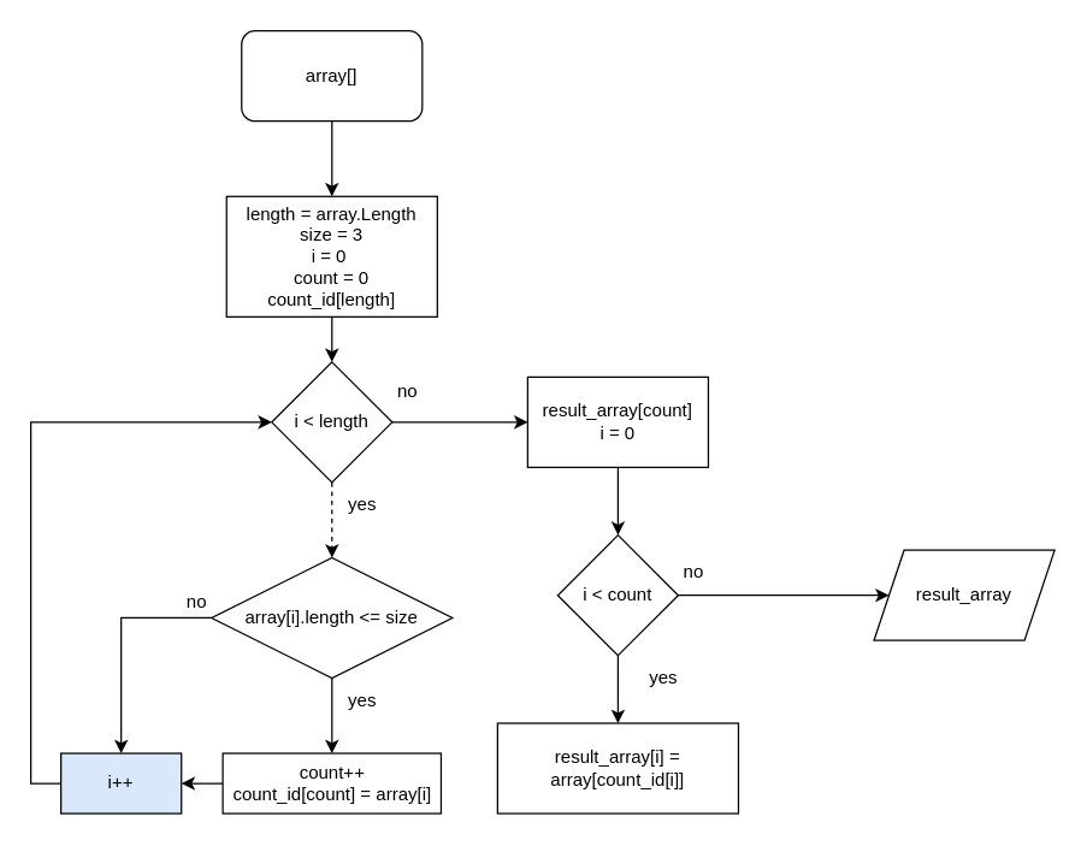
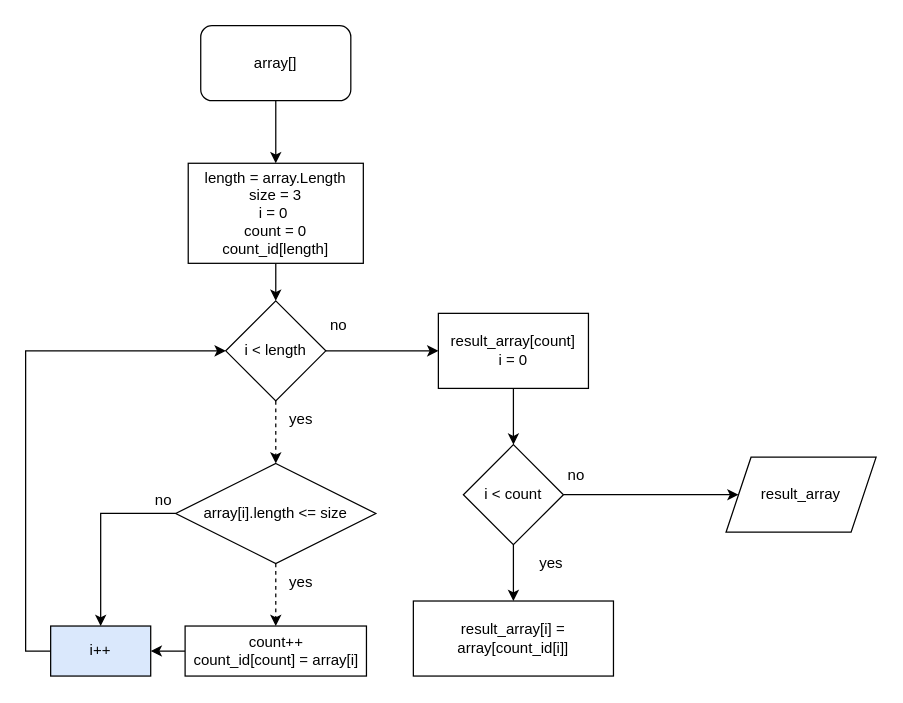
  <mxCell id="0" />
  <mxCell id="1" parent="0" />
  <mxCell id="2" style="edgeStyle=orthogonalEdgeStyle;rounded=0;orthogonalLoop=1;jettySize=auto;html=1;entryX=0.5;entryY=0;entryDx=0;entryDy=0;" edge="1" parent="1" source="3" target="5"><mxGeometry relative="1" as="geometry" /></mxCell>
  <mxCell id="3" value="array[]" style="rounded=1;whiteSpace=wrap;html=1;" vertex="1" parent="1"><mxGeometry x="160" y="20" width="120" height="60" as="geometry" /></mxCell>
  <mxCell id="4" style="edgeStyle=orthogonalEdgeStyle;rounded=0;orthogonalLoop=1;jettySize=auto;html=1;entryX=0.5;entryY=0;entryDx=0;entryDy=0;" edge="1" parent="1" source="5" target="8"><mxGeometry relative="1" as="geometry" /></mxCell>
  <mxCell id="5" value="length = array.Length&lt;br&gt;size = 3&lt;br&gt;i = 0&amp;nbsp;&lt;br&gt;count = 0&lt;br&gt;count_id[length]" style="rounded=0;whiteSpace=wrap;html=1;" vertex="1" parent="1"><mxGeometry x="150" y="130" width="140" height="80" as="geometry" /></mxCell>
  <mxCell id="6" style="edgeStyle=orthogonalEdgeStyle;rounded=0;orthogonalLoop=1;jettySize=auto;html=1;dashed=1;" edge="1" parent="1" source="8" target="11"><mxGeometry relative="1" as="geometry" /></mxCell>
  <mxCell id="7" style="edgeStyle=orthogonalEdgeStyle;rounded=0;orthogonalLoop=1;jettySize=auto;html=1;" edge="1" parent="1" source="8" target="20"><mxGeometry relative="1" as="geometry" /></mxCell>
  <mxCell id="8" value="i &amp;lt; length" style="rhombus;whiteSpace=wrap;html=1;" vertex="1" parent="1"><mxGeometry x="180" y="240" width="80" height="80" as="geometry" /></mxCell>
- <mxCell id="9" style="edgeStyle=orthogonalEdgeStyle;rounded=0;orthogonalLoop=1;jettySize=auto;html=1;entryX=0.5;entryY=0;entryDx=0;entryDy=0;" edge="1" parent="1" source="11" target="14"><mxGeometry relative="1" as="geometry" /></mxCell>
+ <mxCell id="9" style="edgeStyle=orthogonalEdgeStyle;rounded=0;orthogonalLoop=1;jettySize=auto;html=1;entryX=0.5;entryY=0;entryDx=0;entryDy=0;dashed=1;" edge="1" parent="1" source="11" target="14"><mxGeometry relative="1" as="geometry" /></mxCell>
  <mxCell id="10" style="edgeStyle=orthogonalEdgeStyle;rounded=0;orthogonalLoop=1;jettySize=auto;html=1;" edge="1" parent="1" source="11" target="17"><mxGeometry relative="1" as="geometry" /></mxCell>
  <mxCell id="11" value="array[i].length &amp;lt;= size" style="rhombus;whiteSpace=wrap;html=1;" vertex="1" parent="1"><mxGeometry x="140" y="370" width="160" height="80" as="geometry" /></mxCell>
  <mxCell id="12" value="yes&lt;br&gt;" style="text;html=1;align=center;verticalAlign=middle;resizable=0;points=[];autosize=1;strokeColor=none;fillColor=none;" vertex="1" parent="1"><mxGeometry x="220" y="320" width="40" height="30" as="geometry" /></mxCell>
  <mxCell id="13" style="edgeStyle=orthogonalEdgeStyle;rounded=0;orthogonalLoop=1;jettySize=auto;html=1;entryX=1;entryY=0.5;entryDx=0;entryDy=0;" edge="1" parent="1" source="14" target="17"><mxGeometry relative="1" as="geometry" /></mxCell>
  <mxCell id="14" value="count++&lt;br&gt;count_id[count] = array[i]" style="rounded=0;whiteSpace=wrap;html=1;" vertex="1" parent="1"><mxGeometry x="147.5" y="500" width="145" height="40" as="geometry" /></mxCell>
  <mxCell id="15" value="yes" style="text;html=1;align=center;verticalAlign=middle;resizable=0;points=[];autosize=1;strokeColor=none;fillColor=none;" vertex="1" parent="1"><mxGeometry x="220" y="450" width="40" height="30" as="geometry" /></mxCell>
  <mxCell id="16" style="edgeStyle=orthogonalEdgeStyle;rounded=0;orthogonalLoop=1;jettySize=auto;html=1;entryX=0;entryY=0.5;entryDx=0;entryDy=0;" edge="1" parent="1" source="17" target="8"><mxGeometry relative="1" as="geometry"><Array as="points"><mxPoint x="20" y="520" /><mxPoint x="20" y="280" /></Array></mxGeometry></mxCell>
  <mxCell id="17" value="i++" style="rounded=0;whiteSpace=wrap;html=1;fillColor=#dae8fc;" vertex="1" parent="1"><mxGeometry x="40" y="500" width="80" height="40" as="geometry" /></mxCell>
  <mxCell id="18" value="no" style="text;html=1;align=center;verticalAlign=middle;resizable=0;points=[];autosize=1;strokeColor=none;fillColor=none;" vertex="1" parent="1"><mxGeometry x="110" y="385" width="40" height="30" as="geometry" /></mxCell>
  <mxCell id="19" style="edgeStyle=orthogonalEdgeStyle;rounded=0;orthogonalLoop=1;jettySize=auto;html=1;entryX=0.5;entryY=0;entryDx=0;entryDy=0;" edge="1" parent="1" source="20" target="24"><mxGeometry relative="1" as="geometry" /></mxCell>
  <mxCell id="20" value="result_array[count]&lt;br&gt;i = 0" style="rounded=0;whiteSpace=wrap;html=1;" vertex="1" parent="1"><mxGeometry x="350" y="250" width="120" height="60" as="geometry" /></mxCell>
  <mxCell id="21" value="no" style="text;html=1;align=center;verticalAlign=middle;resizable=0;points=[];autosize=1;strokeColor=none;fillColor=none;" vertex="1" parent="1"><mxGeometry x="250" y="245" width="40" height="30" as="geometry" /></mxCell>
  <mxCell id="22" style="edgeStyle=orthogonalEdgeStyle;rounded=0;orthogonalLoop=1;jettySize=auto;html=1;entryX=0.5;entryY=0;entryDx=0;entryDy=0;" edge="1" parent="1" source="24" target="25"><mxGeometry relative="1" as="geometry" /></mxCell>
  <mxCell id="23" style="edgeStyle=orthogonalEdgeStyle;rounded=0;orthogonalLoop=1;jettySize=auto;html=1;" edge="1" parent="1" source="24" target="27"><mxGeometry relative="1" as="geometry" /></mxCell>
  <mxCell id="24" value="i &amp;lt; count" style="rhombus;whiteSpace=wrap;html=1;" vertex="1" parent="1"><mxGeometry x="370" y="355" width="80" height="80" as="geometry" /></mxCell>
  <mxCell id="25" value="result_array[i] = array[count_id[i]]" style="rounded=0;whiteSpace=wrap;html=1;" vertex="1" parent="1"><mxGeometry x="330" y="480" width="160" height="60" as="geometry" /></mxCell>
  <mxCell id="26" value="yes" style="text;html=1;align=center;verticalAlign=middle;resizable=0;points=[];autosize=1;strokeColor=none;fillColor=none;" vertex="1" parent="1"><mxGeometry x="420" y="435" width="40" height="30" as="geometry" /></mxCell>
  <mxCell id="27" value="result_array" style="shape=parallelogram;perimeter=parallelogramPerimeter;whiteSpace=wrap;html=1;fixedSize=1;" vertex="1" parent="1"><mxGeometry x="580" y="365" width="120" height="60" as="geometry" /></mxCell>
  <mxCell id="28" value="no" style="text;html=1;align=center;verticalAlign=middle;resizable=0;points=[];autosize=1;strokeColor=none;fillColor=none;" vertex="1" parent="1"><mxGeometry x="440" y="365" width="40" height="30" as="geometry" /></mxCell>
